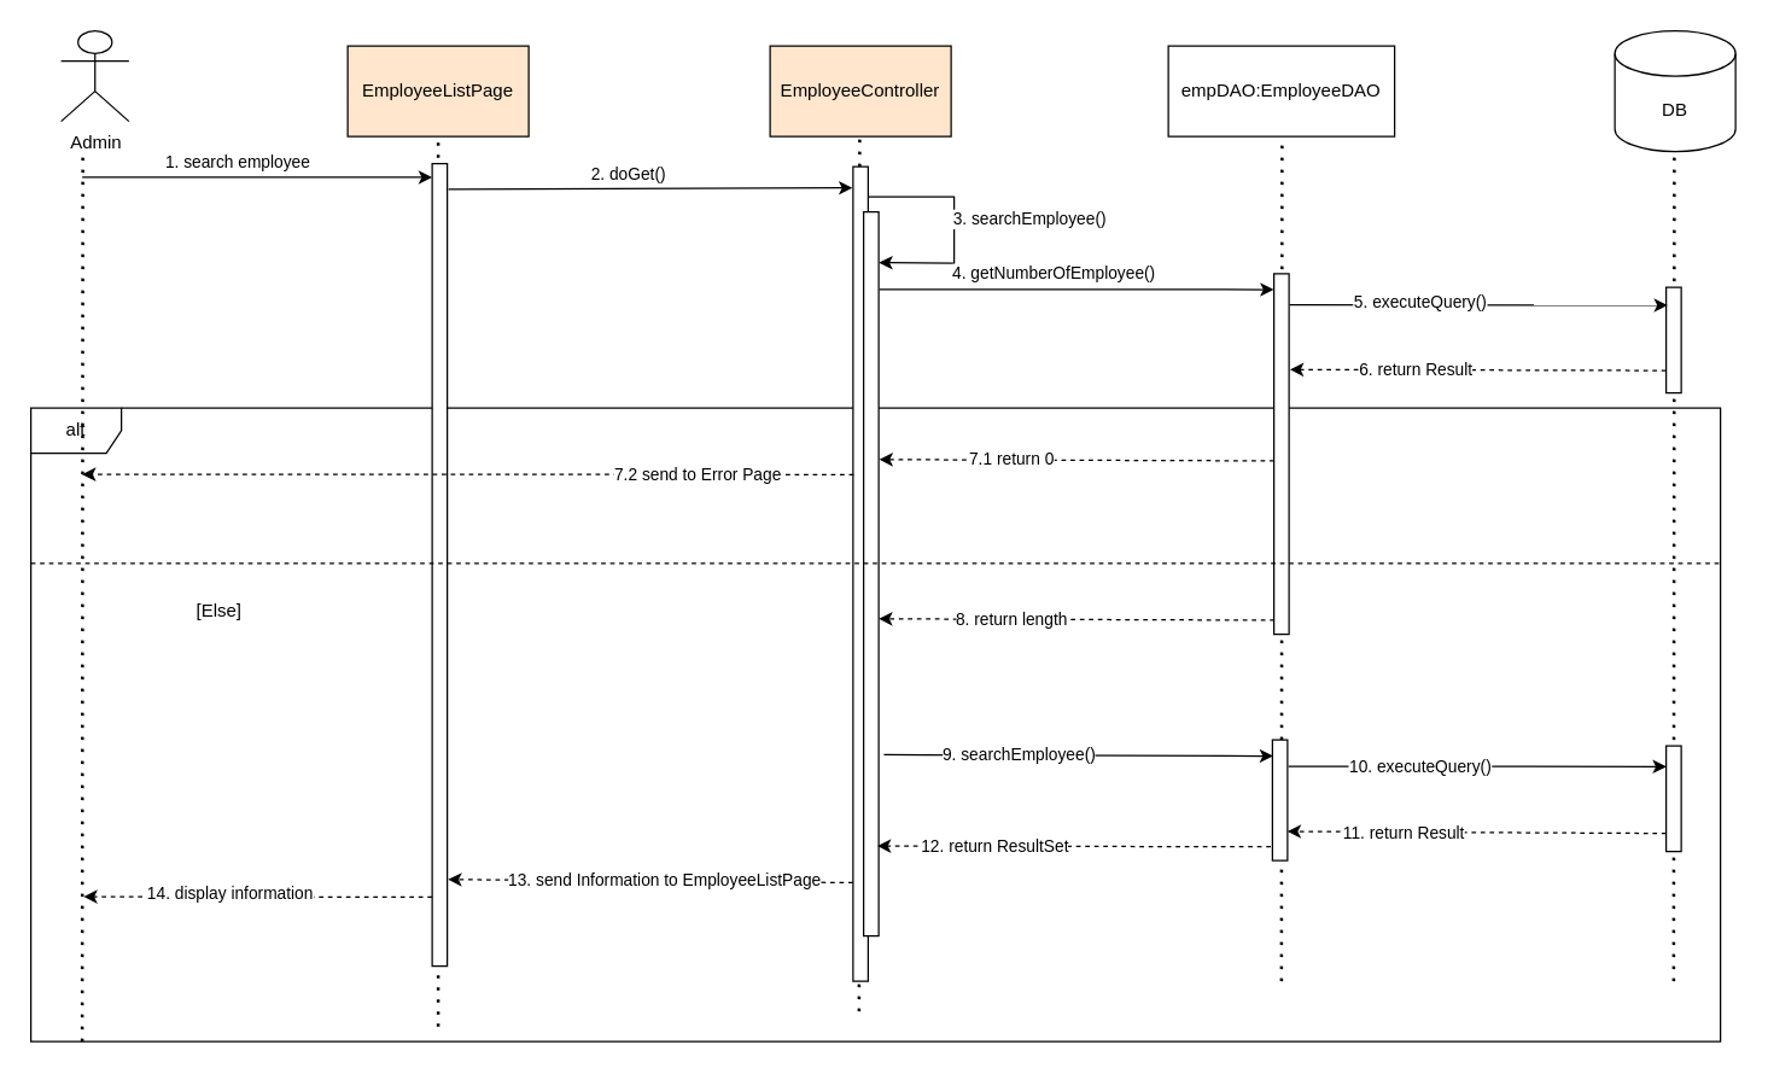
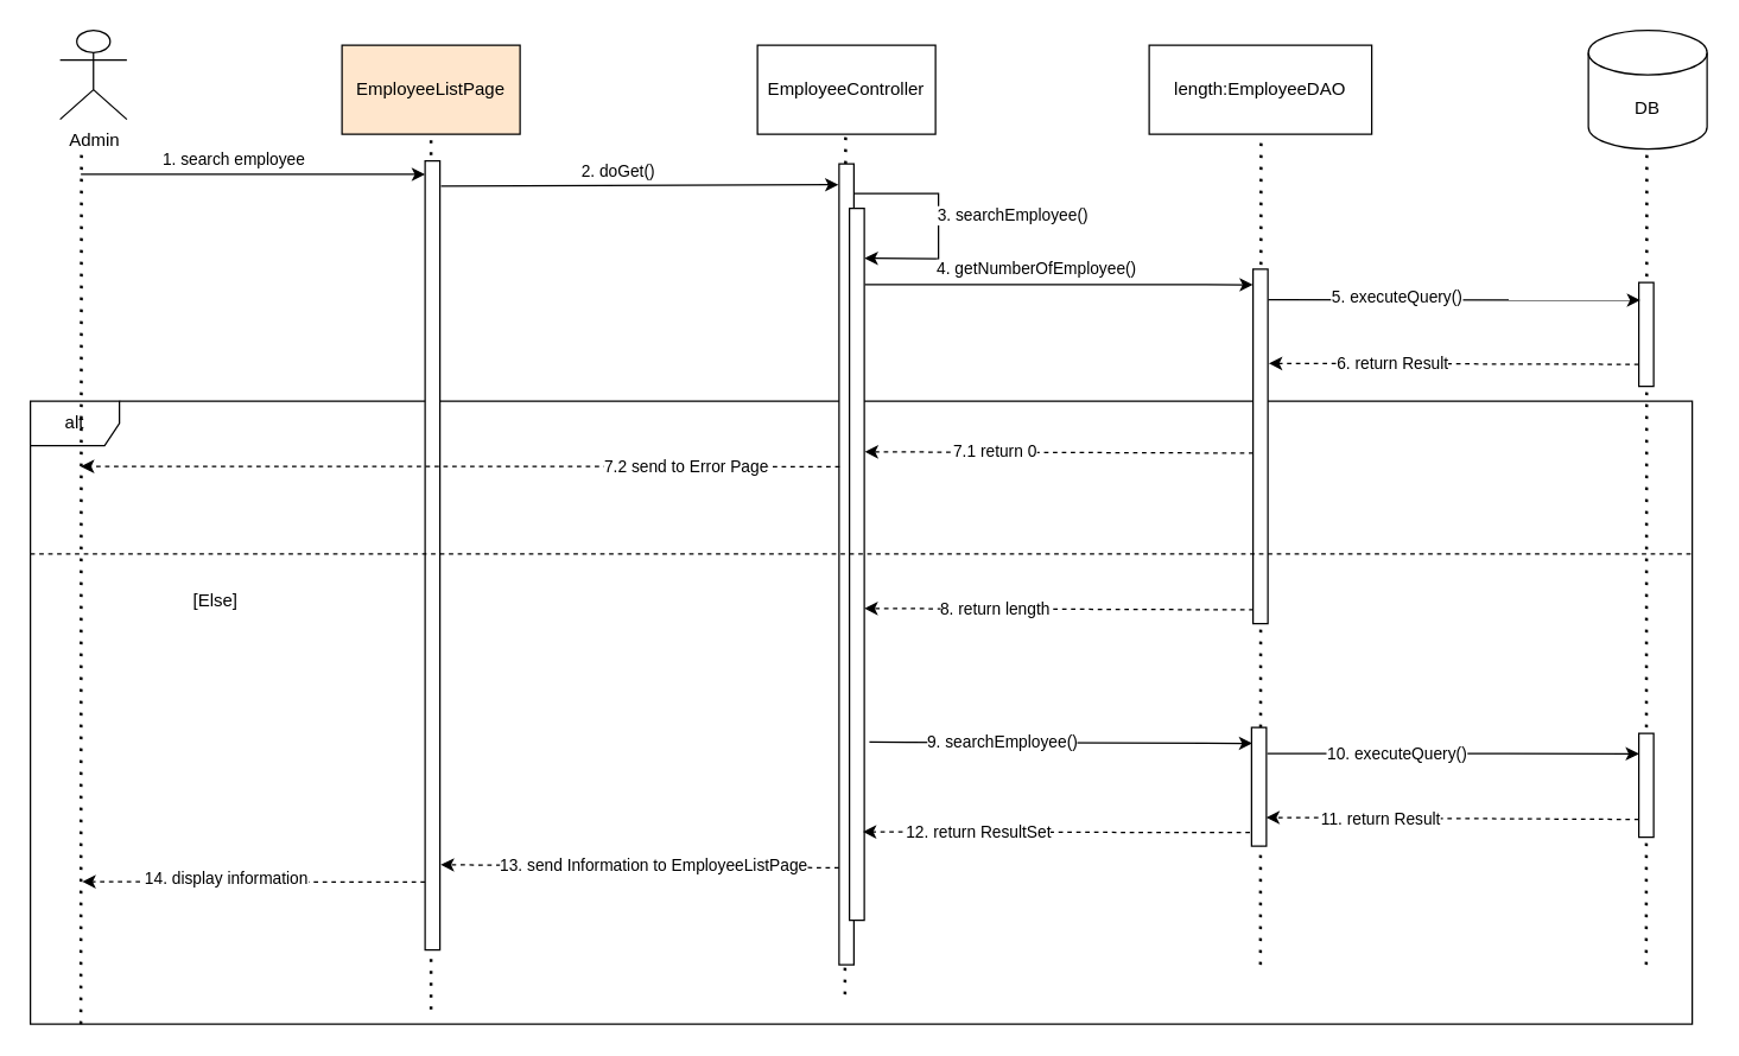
  <mxCell id="0" />
  <mxCell id="1" parent="0" />
  <mxCell id="2" value="alt" style="shape=umlFrame;whiteSpace=wrap;html=1;" vertex="1" parent="1"><mxGeometry x="20" y="270" width="1120" height="420" as="geometry" /></mxCell>
  <mxCell id="3" value="Admin" style="shape=umlActor;verticalLabelPosition=bottom;verticalAlign=top;html=1;outlineConnect=0;" parent="1" vertex="1"><mxGeometry x="40" y="20" width="45" height="60" as="geometry" /></mxCell>
- <mxCell id="4" value="EmployeeController" style="rounded=0;whiteSpace=wrap;html=1;fillColor=#ffe6cc;" parent="1" vertex="1"><mxGeometry x="510" y="30" width="120" height="60" as="geometry" /></mxCell>
- <mxCell id="5" value="empDAO:EmployeeDAO" style="rounded=0;whiteSpace=wrap;html=1;" parent="1" vertex="1"><mxGeometry x="774" y="30" width="150" height="60" as="geometry" /></mxCell>
+ <mxCell id="4" value="EmployeeController" style="rounded=0;whiteSpace=wrap;html=1;" parent="1" vertex="1"><mxGeometry x="510" y="30" width="120" height="60" as="geometry" /></mxCell>
+ <mxCell id="5" value="length:EmployeeDAO" style="rounded=0;whiteSpace=wrap;html=1;" parent="1" vertex="1"><mxGeometry x="774" y="30" width="150" height="60" as="geometry" /></mxCell>
  <mxCell id="6" value="DB" style="shape=cylinder3;whiteSpace=wrap;html=1;boundedLbl=1;backgroundOutline=1;size=15;" parent="1" vertex="1"><mxGeometry x="1070" y="20" width="80" height="80" as="geometry" /></mxCell>
  <mxCell id="7" value="" style="endArrow=none;dashed=1;html=1;dashPattern=1 3;strokeWidth=2;entryX=0.5;entryY=1;entryDx=0;entryDy=0;" parent="1" edge="1" target="16"><mxGeometry width="50" height="50" relative="1" as="geometry"><mxPoint x="290" y="680" as="sourcePoint" /><mxPoint x="290" y="100" as="targetPoint" /></mxGeometry></mxCell>
  <mxCell id="8" value="" style="endArrow=none;dashed=1;html=1;dashPattern=1 3;strokeWidth=2;" parent="1" edge="1"><mxGeometry width="50" height="50" relative="1" as="geometry"><mxPoint x="569" y="670" as="sourcePoint" /><mxPoint x="569.41" y="90" as="targetPoint" /></mxGeometry></mxCell>
  <mxCell id="9" value="" style="endArrow=none;dashed=1;html=1;dashPattern=1 3;strokeWidth=2;" parent="1" edge="1"><mxGeometry width="50" height="50" relative="1" as="geometry"><mxPoint x="849" y="650" as="sourcePoint" /><mxPoint x="849.41" y="90" as="targetPoint" /></mxGeometry></mxCell>
  <mxCell id="10" value="" style="endArrow=none;dashed=1;html=1;dashPattern=1 3;strokeWidth=2;" parent="1" edge="1"><mxGeometry width="50" height="50" relative="1" as="geometry"><mxPoint x="1109" y="650" as="sourcePoint" /><mxPoint x="1109.41" y="100" as="targetPoint" /></mxGeometry></mxCell>
  <mxCell id="11" value="1. search employee" style="endArrow=classic;html=1;entryX=0.001;entryY=0.017;entryDx=0;entryDy=0;entryPerimeter=0;" parent="1" edge="1" target="18"><mxGeometry x="-0.113" y="10" width="50" height="50" relative="1" as="geometry"><mxPoint x="54" y="117" as="sourcePoint" /><mxPoint x="289.24" y="116.512" as="targetPoint" /><mxPoint as="offset" /></mxGeometry></mxCell>
  <mxCell id="12" value="" style="rounded=0;whiteSpace=wrap;html=1;" parent="1" vertex="1"><mxGeometry x="565" y="110" width="10" height="540" as="geometry" /></mxCell>
  <mxCell id="13" value="" style="rounded=0;whiteSpace=wrap;html=1;" parent="1" vertex="1"><mxGeometry x="844" y="181" width="10" height="239" as="geometry" /></mxCell>
  <mxCell id="14" value="3. searchEmployee()" style="endArrow=classic;html=1;exitX=1.032;exitY=0.037;exitDx=0;exitDy=0;exitPerimeter=0;entryX=1.021;entryY=0.07;entryDx=0;entryDy=0;entryPerimeter=0;rounded=0;" edge="1" parent="1" source="12" target="15"><mxGeometry x="-0.044" y="50" width="50" height="50" relative="1" as="geometry"><mxPoint x="576.87" y="130.162" as="sourcePoint" /><mxPoint x="586.19" y="173.99" as="targetPoint" /><mxPoint as="offset" /><Array as="points"><mxPoint x="632" y="130" /><mxPoint x="632" y="174" /></Array></mxGeometry></mxCell>
  <mxCell id="15" value="" style="rounded=0;whiteSpace=wrap;html=1;" vertex="1" parent="1"><mxGeometry x="572" y="140" width="10" height="480" as="geometry" /></mxCell>
  <mxCell id="16" value="EmployeeListPage" style="rounded=0;whiteSpace=wrap;html=1;fillColor=#ffe6cc;" vertex="1" parent="1"><mxGeometry x="230" y="30" width="120" height="60" as="geometry" /></mxCell>
  <mxCell id="17" value="" style="endArrow=none;dashed=1;html=1;dashPattern=1 3;strokeWidth=2;entryX=0.5;entryY=1;entryDx=0;entryDy=0;" edge="1" parent="1"><mxGeometry width="50" height="50" relative="1" as="geometry"><mxPoint x="54" y="690" as="sourcePoint" /><mxPoint x="54.41" y="100" as="targetPoint" /></mxGeometry></mxCell>
  <mxCell id="18" value="" style="rounded=0;whiteSpace=wrap;html=1;" vertex="1" parent="1"><mxGeometry x="286" y="108" width="10" height="532" as="geometry" /></mxCell>
  <mxCell id="19" value="2. doGet()" style="endArrow=classic;html=1;entryX=-0.039;entryY=0.026;entryDx=0;entryDy=0;entryPerimeter=0;exitX=1.074;exitY=0.032;exitDx=0;exitDy=0;exitPerimeter=0;" edge="1" parent="1" source="18" target="12"><mxGeometry x="-0.113" y="10" width="50" height="50" relative="1" as="geometry"><mxPoint x="299.22" y="125.304" as="sourcePoint" /><mxPoint x="563.98" y="124.394" as="targetPoint" /><mxPoint as="offset" /></mxGeometry></mxCell>
  <mxCell id="20" value="4. getNumberOfEmployee()" style="endArrow=classic;html=1;entryX=-0.006;entryY=0.044;entryDx=0;entryDy=0;entryPerimeter=0;exitX=1.046;exitY=0.107;exitDx=0;exitDy=0;exitPerimeter=0;" edge="1" parent="1" source="15" target="13"><mxGeometry x="-0.113" y="10" width="50" height="50" relative="1" as="geometry"><mxPoint x="580.22" y="191.5" as="sourcePoint" /><mxPoint x="844" y="191.506" as="targetPoint" /><mxPoint as="offset" /></mxGeometry></mxCell>
  <mxCell id="21" value="" style="rounded=0;whiteSpace=wrap;html=1;" vertex="1" parent="1"><mxGeometry x="1104" y="190" width="10" height="70" as="geometry" /></mxCell>
  <mxCell id="22" value="5. executeQuery()" style="endArrow=classic;html=1;exitX=1.03;exitY=0.086;exitDx=0;exitDy=0;entryX=0.099;entryY=0.17;entryDx=0;entryDy=0;entryPerimeter=0;exitPerimeter=0;" edge="1" parent="1" source="13" target="21"><mxGeometry x="-0.305" y="2" width="50" height="50" relative="1" as="geometry"><mxPoint x="853" y="201.5" as="sourcePoint" /><mxPoint x="1103.29" y="202" as="targetPoint" /><mxPoint as="offset" /></mxGeometry></mxCell>
  <mxCell id="23" value="6. return Result" style="endArrow=classic;html=1;entryX=1.067;entryY=0.266;entryDx=0;entryDy=0;entryPerimeter=0;dashed=1;exitX=-0.01;exitY=0.788;exitDx=0;exitDy=0;exitPerimeter=0;" edge="1" parent="1" source="21" target="13"><mxGeometry x="0.329" width="50" height="50" relative="1" as="geometry"><mxPoint x="1104" y="245" as="sourcePoint" /><mxPoint x="855.75" y="244.242" as="targetPoint" /><mxPoint as="offset" /></mxGeometry></mxCell>
  <mxCell id="24" value="7.1 return 0" style="endArrow=classic;html=1;exitX=0.014;exitY=0.519;exitDx=0;exitDy=0;entryX=1.036;entryY=0.342;entryDx=0;entryDy=0;entryPerimeter=0;exitPerimeter=0;dashed=1;" edge="1" parent="1" source="13" target="15"><mxGeometry x="0.329" width="50" height="50" relative="1" as="geometry"><mxPoint x="844" y="305.16" as="sourcePoint" /><mxPoint x="582.98" y="304.686" as="targetPoint" /><mxPoint as="offset" /></mxGeometry></mxCell>
  <mxCell id="25" value="7.2 send to Error Page" style="endArrow=classic;html=1;exitX=0.032;exitY=0.378;exitDx=0;exitDy=0;exitPerimeter=0;dashed=1;" edge="1" parent="1" source="12"><mxGeometry x="-0.597" width="50" height="50" relative="1" as="geometry"><mxPoint x="568.8" y="314.66" as="sourcePoint" /><mxPoint x="54" y="314" as="targetPoint" /><mxPoint as="offset" /></mxGeometry></mxCell>
  <mxCell id="26" value="8. return length" style="endArrow=classic;html=1;exitX=0.033;exitY=0.961;exitDx=0;exitDy=0;entryX=1.007;entryY=0.562;entryDx=0;entryDy=0;entryPerimeter=0;exitPerimeter=0;dashed=1;" edge="1" parent="1" source="13" target="15"><mxGeometry x="0.329" width="50" height="50" relative="1" as="geometry"><mxPoint x="843.02" y="410.47" as="sourcePoint" /><mxPoint x="582" y="409.996" as="targetPoint" /><mxPoint as="offset" /></mxGeometry></mxCell>
  <mxCell id="27" value="9. searchEmployee()" style="endArrow=classic;html=1;exitX=1.247;exitY=0.947;exitDx=0;exitDy=0;exitPerimeter=0;entryX=0.052;entryY=0.134;entryDx=0;entryDy=0;entryPerimeter=0;" edge="1" parent="1" target="28"><mxGeometry x="-0.303" width="50" height="50" relative="1" as="geometry"><mxPoint x="585.47" y="499.86" as="sourcePoint" /><mxPoint x="831" y="500" as="targetPoint" /><mxPoint as="offset" /></mxGeometry></mxCell>
  <mxCell id="28" value="" style="rounded=0;whiteSpace=wrap;html=1;" vertex="1" parent="1"><mxGeometry x="843" y="490" width="10" height="80" as="geometry" /></mxCell>
  <mxCell id="29" value="" style="rounded=0;whiteSpace=wrap;html=1;" vertex="1" parent="1"><mxGeometry x="1104" y="494" width="10" height="70" as="geometry" /></mxCell>
  <mxCell id="30" value="10. executeQuery()" style="endArrow=classic;html=1;exitX=1.061;exitY=0.219;exitDx=0;exitDy=0;entryX=0.014;entryY=0.197;entryDx=0;entryDy=0;entryPerimeter=0;exitPerimeter=0;" edge="1" parent="1" source="28" target="29"><mxGeometry x="-0.303" width="50" height="50" relative="1" as="geometry"><mxPoint x="852" y="507.25" as="sourcePoint" /><mxPoint x="1104.67" y="507.86" as="targetPoint" /><mxPoint as="offset" /></mxGeometry></mxCell>
  <mxCell id="31" value="11. return Result" style="endArrow=classic;html=1;entryX=1.09;entryY=0.88;entryDx=0;entryDy=0;entryPerimeter=0;dashed=1;" edge="1" parent="1"><mxGeometry x="0.384" y="1" width="50" height="50" relative="1" as="geometry"><mxPoint x="1104" y="552" as="sourcePoint" /><mxPoint x="852.9" y="550.72" as="targetPoint" /><mxPoint as="offset" /></mxGeometry></mxCell>
  <mxCell id="32" value="12. return ResultSet" style="endArrow=classic;html=1;exitX=-0.012;exitY=0.897;exitDx=0;exitDy=0;exitPerimeter=0;entryX=1.009;entryY=0.857;entryDx=0;entryDy=0;entryPerimeter=0;dashed=1;" edge="1" parent="1"><mxGeometry x="0.403" width="50" height="50" relative="1" as="geometry"><mxPoint x="841.88" y="560.893" as="sourcePoint" /><mxPoint x="581.09" y="560.36" as="targetPoint" /><mxPoint as="offset" /></mxGeometry></mxCell>
  <mxCell id="33" value="13. send Information to EmployeeListPage" style="endArrow=classic;html=1;exitX=-0.01;exitY=0.879;exitDx=0;exitDy=0;exitPerimeter=0;entryX=1.052;entryY=0.892;entryDx=0;entryDy=0;entryPerimeter=0;dashed=1;" edge="1" parent="1" source="12" target="18"><mxGeometry x="-0.069" y="-1" width="50" height="50" relative="1" as="geometry"><mxPoint x="510" y="590.533" as="sourcePoint" /><mxPoint x="249.21" y="590" as="targetPoint" /><mxPoint as="offset" /></mxGeometry></mxCell>
  <mxCell id="34" value="14. display information" style="endArrow=classic;html=1;exitX=-0.007;exitY=0.914;exitDx=0;exitDy=0;exitPerimeter=0;dashed=1;" edge="1" parent="1" source="18"><mxGeometry x="0.162" y="-2" width="50" height="50" relative="1" as="geometry"><mxPoint x="281.38" y="594.248" as="sourcePoint" /><mxPoint x="55" y="594" as="targetPoint" /><mxPoint as="offset" /></mxGeometry></mxCell>
  <mxCell id="35" value="" style="endArrow=none;dashed=1;html=1;rounded=0;exitX=0;exitY=0.245;exitDx=0;exitDy=0;exitPerimeter=0;entryX=1;entryY=0.245;entryDx=0;entryDy=0;entryPerimeter=0;" edge="1" parent="1" source="2" target="2"><mxGeometry width="50" height="50" relative="1" as="geometry"><mxPoint x="580" y="380" as="sourcePoint" /><mxPoint x="630" y="330" as="targetPoint" /></mxGeometry></mxCell>
  <mxCell id="36" value="[Else]" style="text;html=1;strokeColor=none;fillColor=none;align=center;verticalAlign=middle;whiteSpace=wrap;rounded=0;" vertex="1" parent="1"><mxGeometry x="70" y="390" width="150" height="30" as="geometry" /></mxCell>
